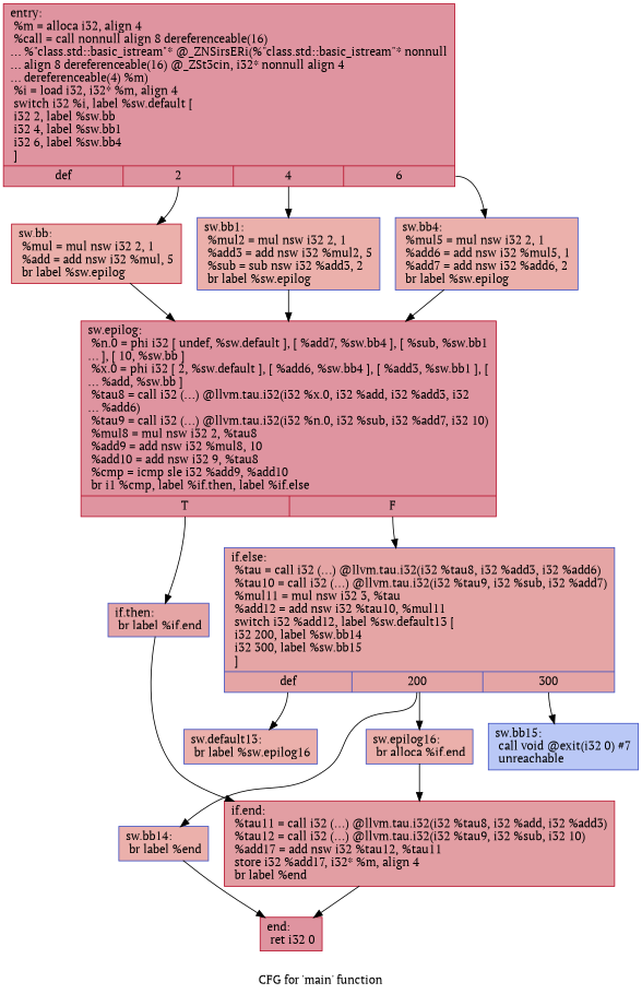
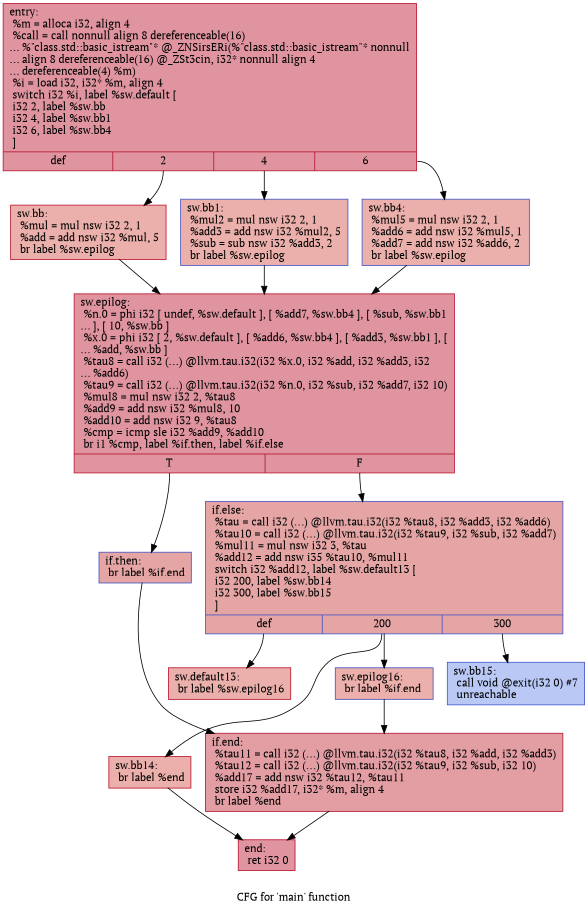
  digraph {
    fontname="PT Serif"
    label="CFG for 'main' function"
    node [color="#3d50c3ff" fillcolor="#d24b4070" fontname="PT Serif" shape=record style=filled]
    edge [fontname="PT Serif"]
    n1 [color="#b70d28ff" fillcolor="#b70d2870" label="{entry:\l  %m = alloca i32, align 4\l  %call = call nonnull align 8 dereferenceable(16)\l... %\"class.std::basic_istream\"* @_ZNSirsERi(%\"class.std::basic_istream\"* nonnull\l... align 8 dereferenceable(16) @_ZSt3cin, i32* nonnull align 4\l... dereferenceable(4) %m)\l  %i = load i32, i32* %m, align 4\l  switch i32 %i, label %sw.default [\l    i32 2, label %sw.bb\l    i32 4, label %sw.bb1\l    i32 6, label %sw.bb4\l  ]\l|{<s0>def|<s1>2|<s2>4|<s3>6}}"]
    n2 [color="#b70d28ff" label="{sw.bb:                                            \l  %mul = mul nsw i32 2, 1\l  %add = add nsw i32 %mul, 5\l  br label %sw.epilog\l}"]
    n3 [label="{sw.bb1:                                           \l  %mul2 = mul nsw i32 2, 1\l  %add3 = add nsw i32 %mul2, 5\l  %sub = sub nsw i32 %add3, 2\l  br label %sw.epilog\l}"]
    n4 [label="{sw.bb4:                                           \l  %mul5 = mul nsw i32 2, 1\l  %add6 = add nsw i32 %mul5, 1\l  %add7 = add nsw i32 %add6, 2\l  br label %sw.epilog\l}"]
    n5 [color="#b70d28ff" fillcolor="#b70d2870" label="{sw.epilog:                                        \l  %n.0 = phi i32 [ undef, %sw.default ], [ %add7, %sw.bb4 ], [ %sub, %sw.bb1\l... ], [ 10, %sw.bb ]\l  %x.0 = phi i32 [ 2, %sw.default ], [ %add6, %sw.bb4 ], [ %add3, %sw.bb1 ], [\l... %add, %sw.bb ]\l  %tau8 = call i32 (...) @llvm.tau.i32(i32 %x.0, i32 %add, i32 %add3, i32\l... %add6)\l  %tau9 = call i32 (...) @llvm.tau.i32(i32 %n.0, i32 %sub, i32 %add7, i32 10)\l  %mul8 = mul nsw i32 2, %tau8\l  %add9 = add nsw i32 %mul8, 10\l  %add10 = add nsw i32 9, %tau8\l  %cmp = icmp sle i32 %add9, %add10\l  br i1 %cmp, label %if.then, label %if.else\l|{<s0>T|<s1>F}}"]
    n6 [fillcolor="#c5333470" label="{if.then:                                          \l  br label %if.end\l}"]
-   n7 [fillcolor="#c5333470" label="{if.else:                                          \l  %tau = call i32 (...) @llvm.tau.i32(i32 %tau8, i32 %add3, i32 %add6)\l  %tau10 = call i32 (...) @llvm.tau.i32(i32 %tau9, i32 %sub, i32 %add7)\l  %mul11 = mul nsw i32 3, %tau\l  %add12 = add nsw i32 %tau10, %mul11\l  switch i32 %add12, label %sw.default13 [\l    i32 200, label %sw.bb14\l    i32 300, label %sw.bb15\l  ]\l|{<s0>def|<s1>200|<s2>300}}"]
+   n7 [fillcolor="#c5333470" label="{if.else:                                          \l  %tau = call i32 (...) @llvm.tau.i32(i32 %tau8, i32 %add3, i32 %add6)\l  %tau10 = call i32 (...) @llvm.tau.i32(i32 %tau9, i32 %sub, i32 %add7)\l  %mul11 = mul nsw i32 3, %tau\l  %add12 = add nsw i35 %tau10, %mul11\l  switch i32 %add12, label %sw.default13 [\l    i32 200, label %sw.bb14\l    i32 300, label %sw.bb15\l  ]\l|{<s0>def|<s1>200|<s2>300}}"]
    n8 [color="#b70d28ff" fillcolor="#be242e70" label="{if.end:                                           \l  %tau11 = call i32 (...) @llvm.tau.i32(i32 %tau8, i32 %add, i32 %add3)\l  %tau12 = call i32 (...) @llvm.tau.i32(i32 %tau9, i32 %sub, i32 10)\l  %add17 = add nsw i32 %tau12, %tau11\l  store i32 %add17, i32* %m, align 4\l  br label %end\l}"]
-   n9 [label="{sw.default13:                                     \l  br label %sw.epilog16\l}"]
-   n10 [label="{sw.bb14:                                          \l  br label %end\l}"]
+   n9 [color="#b70d28ff" label="{sw.default13:                                     \l  br label %sw.epilog16\l}"]
+   n10 [color="#b70d28ff" label="{sw.bb14:                                          \l  br label %end\l}"]
    n11 [fillcolor="#6282ea70" label="{sw.bb15:                                          \l  call void @exit(i32 0) #7\l  unreachable\l}"]
-   n12 [label="{sw.epilog16:                                      \l  br alloca %if.end\l}"]
+   n12 [label="{sw.epilog16:                                      \l  br label %if.end\l}"]
    n13 [color="#b70d28ff" fillcolor="#b70d2870" label="{end:                                              \l  ret i32 0\l}"]
    n1 -> n2 [tailport=s1]
    n1 -> n3 [tailport=s2]
    n1 -> n4 [tailport=s3]
    n2 -> n5
    n3 -> n5
    n4 -> n5
    n5 -> n6 [tailport=s0]
    n5 -> n7 [tailport=s1]
    n6 -> n8
    n7 -> n9 [tailport=s0]
    n7 -> n10 [tailport=s1]
    n7 -> n11 [tailport=s2]
    n7 -> n12
    n8 -> n13
    n10 -> n13
    n12 -> n8
  }
